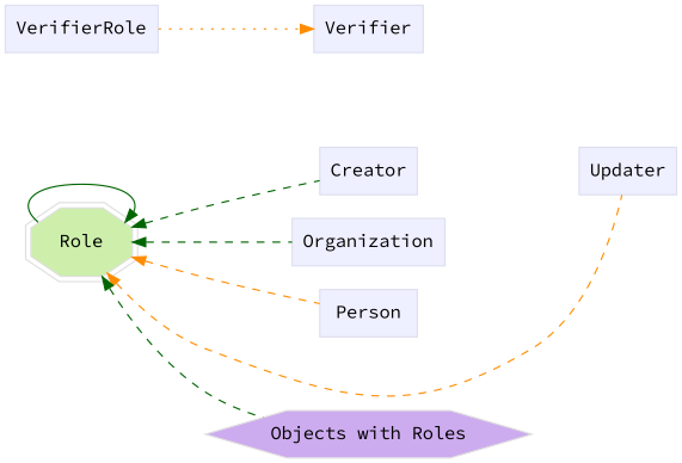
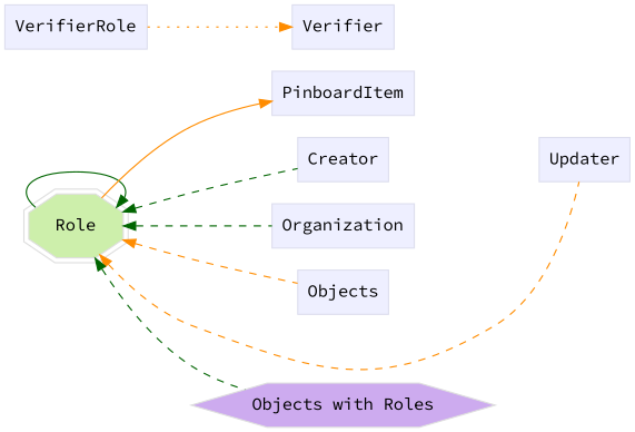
  digraph {
    fontname="Source Code Pro"
    rankdir=LR
    node [color="#dddeee" fillcolor="#eeefff" fontname="Source Code Pro" group=supporting shape=box style=filled]
    edge [color=darkgreen fontname="Source Code Pro" style=dashed]
    n1 [color="#dedede" fillcolor="#cdefab" group=target height=0.61111 label=Role shape=doubleoctagon width=0.96259]
+   n2 [height=0.5 label=PinboardItem width=1.2535]
    n3 [height=0.5 label=VerifierRole width=1.1493]
    n4 [height=0.5 label=Verifier width=0.79514]
    n5 [height=0.5 label=Creator width=0.78472]
    n6 [height=0.5 label=Organization width=1.2014]
-   n7 [height=0.5 label=Person width=0.75]
+   n7 [height=0.5 label=Objects width=0.75]
    n8 [height=0.5 label=Updater width=0.82639]
    n9 [color="#dedede" fillcolor="#cdabef" group=polymorphic height=0.5 label="Objects with Roles" shape=hexagon width=2.6157]
    subgraph sub_1 {
    }
    subgraph sub_2 {
      rank=min
    }
    subgraph sub_3 {
      n1
+     n2
      n3
      n4
      n5
      n6
      n7
      n8
    }
    n1 -> n1 [style=""]
+   n1 -> n2 [color=darkorange style=""]
    n1 -> n4 [style=invis color=""]
    n1 -> n5 [dir=back]
    n1 -> n6 [dir=back]
    n1 -> n7 [color=darkorange dir=back]
    n1 -> n8 [color=darkorange dir=back]
    n1 -> n9 [dir=back]
    n3 -> n4 [color=darkorange style=dotted]
    n5 -> n8 [style=invis color=""]
  }
